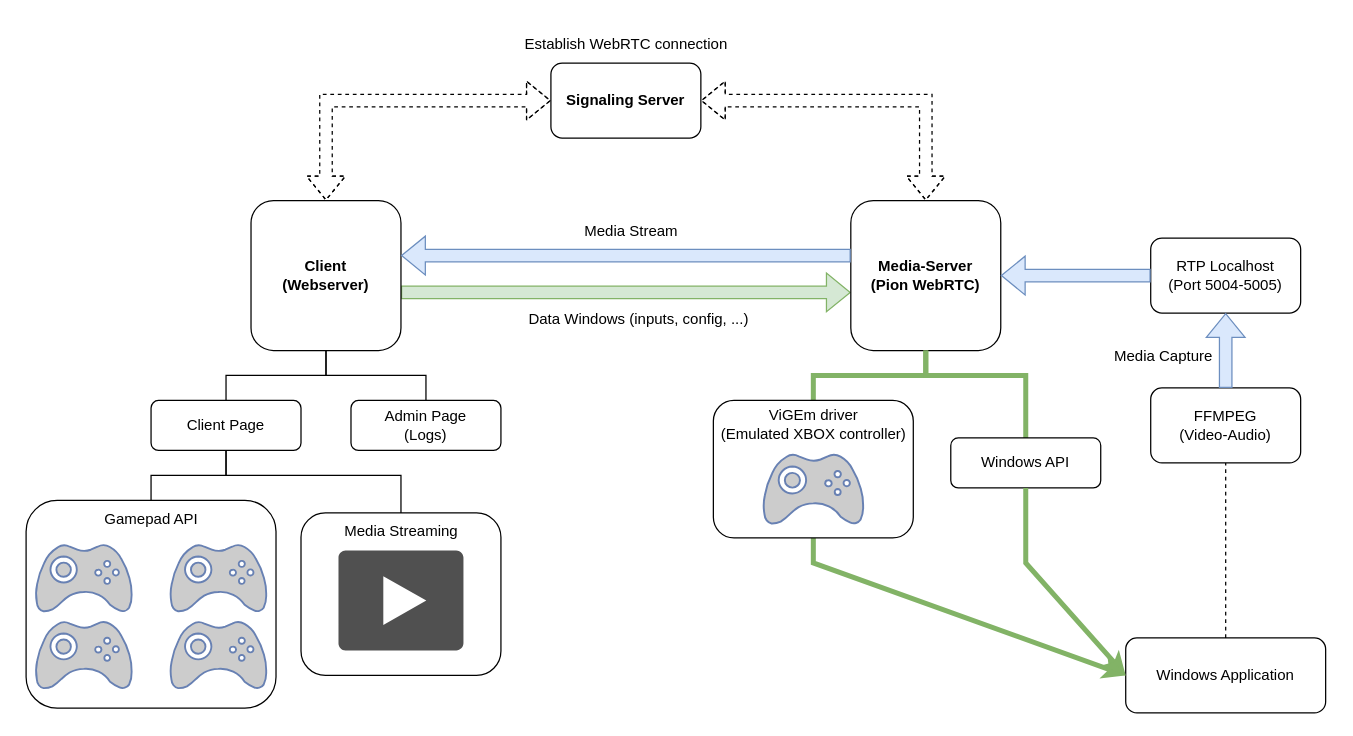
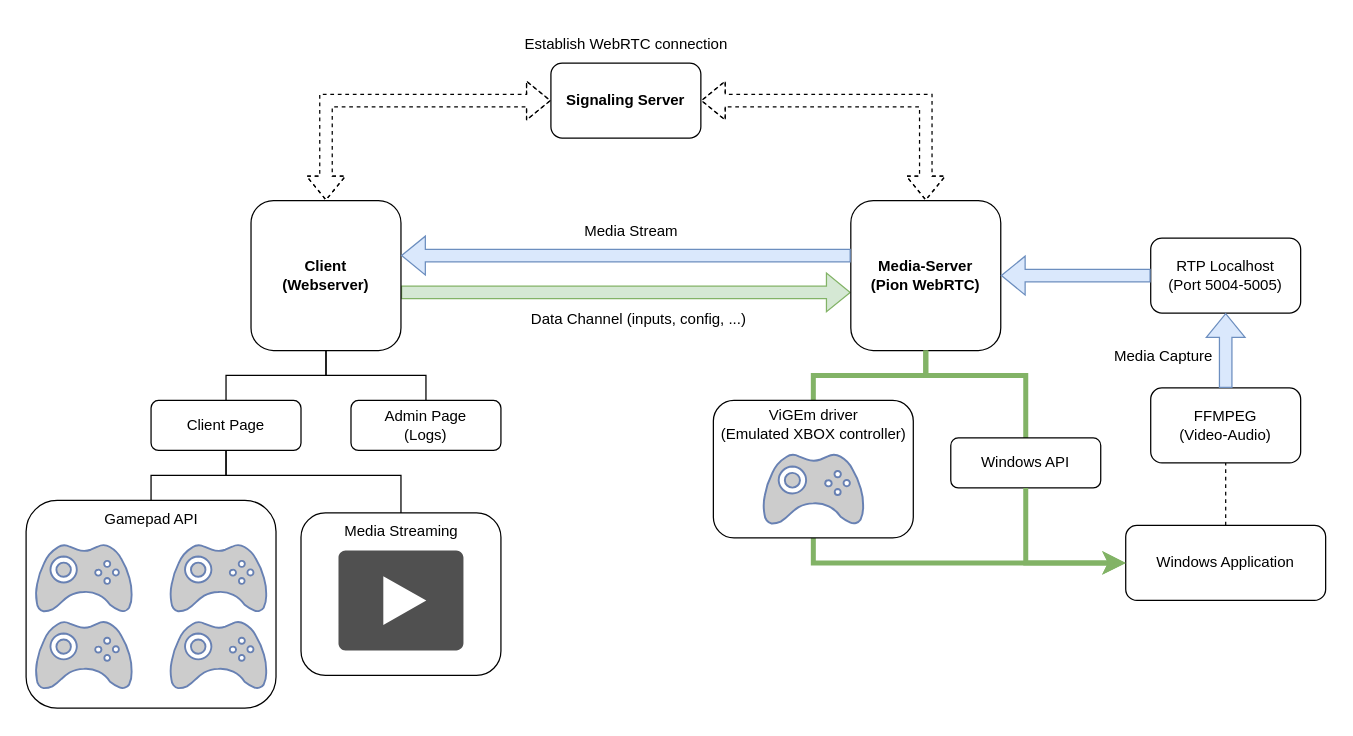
  <mxCell id="0" />
  <mxCell id="1" parent="0" />
  <mxCell id="2" value="" style="shape=flexArrow;endArrow=classic;startArrow=none;html=1;rounded=0;entryX=0;entryY=0.5;entryDx=0;entryDy=0;exitX=1;exitY=0.5;exitDx=0;exitDy=0;startFill=0;fillColor=#d5e8d4;strokeColor=#82b366;" parent="1" edge="1"><mxGeometry width="100" height="100" relative="1" as="geometry"><mxPoint x="320" y="233.5" as="sourcePoint" /><mxPoint x="680" y="233.5" as="targetPoint" /></mxGeometry></mxCell>
  <mxCell id="3" style="edgeStyle=orthogonalEdgeStyle;rounded=0;orthogonalLoop=1;jettySize=auto;html=1;exitX=0.5;exitY=1;exitDx=0;exitDy=0;entryX=0.5;entryY=0;entryDx=0;entryDy=0;endArrow=none;endFill=0;" parent="1" source="5" target="24" edge="1"><mxGeometry relative="1" as="geometry" /></mxCell>
  <mxCell id="4" style="edgeStyle=orthogonalEdgeStyle;rounded=0;orthogonalLoop=1;jettySize=auto;html=1;exitX=0.5;exitY=1;exitDx=0;exitDy=0;entryX=0.5;entryY=0;entryDx=0;entryDy=0;endArrow=none;endFill=0;" parent="1" source="5" target="25" edge="1"><mxGeometry relative="1" as="geometry" /></mxCell>
  <mxCell id="5" value="&lt;div&gt;Client&lt;br&gt;&lt;/div&gt;&lt;div&gt;(Webserver)&lt;br&gt;&lt;/div&gt;" style="rounded=1;whiteSpace=wrap;html=1;fontStyle=1" parent="1" vertex="1"><mxGeometry x="200" y="160" width="120" height="120" as="geometry" /></mxCell>
  <mxCell id="6" value="Signaling Server" style="rounded=1;whiteSpace=wrap;html=1;fontStyle=1" parent="1" vertex="1"><mxGeometry x="440" y="50" width="120" height="60" as="geometry" /></mxCell>
  <mxCell id="7" value="&lt;div&gt;Media-Server&lt;/div&gt;&lt;div&gt;(Pion WebRTC)&lt;br&gt;&lt;/div&gt;" style="rounded=1;whiteSpace=wrap;html=1;fontStyle=1" parent="1" vertex="1"><mxGeometry x="680" y="160" width="120" height="120" as="geometry" /></mxCell>
- <mxCell id="8" value="&lt;div&gt;Windows Application&lt;/div&gt;" style="rounded=1;whiteSpace=wrap;html=1;" parent="1" vertex="1"><mxGeometry x="900" y="510" width="160" height="60" as="geometry" /></mxCell>
+ <mxCell id="8" value="&lt;div&gt;Windows Application&lt;/div&gt;" style="rounded=1;whiteSpace=wrap;html=1;" parent="1" vertex="1"><mxGeometry x="900" y="420" width="160" height="60" as="geometry" /></mxCell>
  <mxCell id="9" value="&lt;div&gt;FFMPEG&lt;/div&gt;&lt;div&gt;(Video-Audio)&lt;br&gt;&lt;/div&gt;" style="rounded=1;whiteSpace=wrap;html=1;" parent="1" vertex="1"><mxGeometry x="920" y="310" width="120" height="60" as="geometry" /></mxCell>
  <mxCell id="10" value="&lt;div&gt;RTP Localhost&lt;/div&gt;&lt;div&gt;(Port 5004-5005)&lt;br&gt;&lt;/div&gt;" style="rounded=1;whiteSpace=wrap;html=1;" parent="1" vertex="1"><mxGeometry x="920" y="190" width="120" height="60" as="geometry" /></mxCell>
  <mxCell id="11" value="" style="shape=flexArrow;endArrow=none;startArrow=classic;html=1;rounded=0;entryX=0;entryY=0.5;entryDx=0;entryDy=0;exitX=1;exitY=0.5;exitDx=0;exitDy=0;endFill=0;fillColor=#dae8fc;strokeColor=#6c8ebf;" parent="1" edge="1"><mxGeometry width="100" height="100" relative="1" as="geometry"><mxPoint x="320" y="204" as="sourcePoint" /><mxPoint x="680" y="204" as="targetPoint" /></mxGeometry></mxCell>
  <mxCell id="12" value="" style="shape=flexArrow;endArrow=classic;startArrow=classic;html=1;rounded=0;entryX=0;entryY=0.5;entryDx=0;entryDy=0;exitX=0.5;exitY=0;exitDx=0;exitDy=0;dashed=1;" parent="1" source="5" target="6" edge="1"><mxGeometry width="100" height="100" relative="1" as="geometry"><mxPoint x="430" y="390" as="sourcePoint" /><mxPoint x="530" y="290" as="targetPoint" /><Array as="points"><mxPoint x="260" y="80" /></Array></mxGeometry></mxCell>
  <mxCell id="13" value="" style="shape=flexArrow;endArrow=classic;startArrow=classic;html=1;rounded=0;entryX=1;entryY=0.5;entryDx=0;entryDy=0;exitX=0.5;exitY=0;exitDx=0;exitDy=0;dashed=1;" parent="1" source="7" target="6" edge="1"><mxGeometry width="100" height="100" relative="1" as="geometry"><mxPoint x="400" y="390" as="sourcePoint" /><mxPoint x="500" y="290" as="targetPoint" /><Array as="points"><mxPoint x="740" y="80" /></Array></mxGeometry></mxCell>
  <mxCell id="14" value="" style="endArrow=none;html=1;rounded=0;exitX=0.5;exitY=1;exitDx=0;exitDy=0;entryX=0.5;entryY=0;entryDx=0;entryDy=0;fillColor=#d5e8d4;strokeColor=#82b366;strokeWidth=4;endFill=0;" parent="1" source="7" target="43" edge="1"><mxGeometry width="50" height="50" relative="1" as="geometry"><mxPoint x="430" y="360" as="sourcePoint" /><mxPoint x="610" y="400" as="targetPoint" /><Array as="points"><mxPoint x="740" y="300" /><mxPoint x="650" y="300" /></Array></mxGeometry></mxCell>
  <mxCell id="15" value="" style="shape=flexArrow;endArrow=classic;html=1;rounded=0;entryX=0.5;entryY=1;entryDx=0;entryDy=0;exitX=0.5;exitY=0;exitDx=0;exitDy=0;fillColor=#dae8fc;strokeColor=#6c8ebf;" parent="1" source="9" target="10" edge="1"><mxGeometry width="50" height="50" relative="1" as="geometry"><mxPoint x="370" y="360" as="sourcePoint" /><mxPoint x="420" y="310" as="targetPoint" /></mxGeometry></mxCell>
  <mxCell id="16" value="" style="shape=flexArrow;endArrow=block;html=1;rounded=0;entryX=1;entryY=0.5;entryDx=0;entryDy=0;exitX=0;exitY=0.5;exitDx=0;exitDy=0;startArrow=none;endFill=0;startFill=0;fillColor=#dae8fc;strokeColor=#6c8ebf;" parent="1" source="10" target="7" edge="1"><mxGeometry width="50" height="50" relative="1" as="geometry"><mxPoint x="430" y="360" as="sourcePoint" /><mxPoint x="480" y="310" as="targetPoint" /></mxGeometry></mxCell>
  <mxCell id="17" value="" style="endArrow=classic;html=1;rounded=0;entryX=0;entryY=0.5;entryDx=0;entryDy=0;exitX=0.5;exitY=1;exitDx=0;exitDy=0;fillColor=#d5e8d4;strokeColor=#82b366;strokeWidth=4;" parent="1" source="43" target="8" edge="1"><mxGeometry width="50" height="50" relative="1" as="geometry"><mxPoint x="660" y="360" as="sourcePoint" /><mxPoint x="480" y="310" as="targetPoint" /><Array as="points"><mxPoint x="650" y="450" /></Array></mxGeometry></mxCell>
  <mxCell id="18" value="" style="endArrow=none;html=1;rounded=0;entryX=0.5;entryY=1;entryDx=0;entryDy=0;exitX=0.5;exitY=0;exitDx=0;exitDy=0;endFill=0;dashed=1;" parent="1" source="8" target="9" edge="1"><mxGeometry width="50" height="50" relative="1" as="geometry"><mxPoint x="370" y="360" as="sourcePoint" /><mxPoint x="420" y="310" as="targetPoint" /></mxGeometry></mxCell>
  <mxCell id="19" value="" style="endArrow=none;html=1;rounded=0;exitX=0.5;exitY=1;exitDx=0;exitDy=0;fillColor=#d5e8d4;strokeColor=#82b366;strokeWidth=4;endFill=0;" parent="1" source="7" target="20" edge="1"><mxGeometry width="50" height="50" relative="1" as="geometry"><mxPoint x="430" y="360" as="sourcePoint" /><mxPoint x="530" y="390" as="targetPoint" /><Array as="points"><mxPoint x="740" y="300" /><mxPoint x="820" y="300" /></Array></mxGeometry></mxCell>
  <mxCell id="20" value="Windows API" style="rounded=1;whiteSpace=wrap;html=1;" parent="1" vertex="1"><mxGeometry x="760" y="350" width="120" height="40" as="geometry" /></mxCell>
  <mxCell id="21" value="" style="endArrow=classic;html=1;rounded=0;entryX=0;entryY=0.5;entryDx=0;entryDy=0;exitX=0.5;exitY=1;exitDx=0;exitDy=0;fillColor=#d5e8d4;strokeColor=#82b366;strokeWidth=4;" parent="1" source="20" target="8" edge="1"><mxGeometry width="50" height="50" relative="1" as="geometry"><mxPoint x="430" y="360" as="sourcePoint" /><mxPoint x="480" y="310" as="targetPoint" /><Array as="points"><mxPoint x="820" y="450" /></Array></mxGeometry></mxCell>
  <mxCell id="22" style="edgeStyle=orthogonalEdgeStyle;rounded=0;orthogonalLoop=1;jettySize=auto;html=1;exitX=0.5;exitY=1;exitDx=0;exitDy=0;entryX=0.5;entryY=0;entryDx=0;entryDy=0;endArrow=none;endFill=0;" parent="1" source="24" target="31" edge="1"><mxGeometry relative="1" as="geometry" /></mxCell>
  <mxCell id="23" style="edgeStyle=orthogonalEdgeStyle;rounded=0;orthogonalLoop=1;jettySize=auto;html=1;exitX=0.5;exitY=1;exitDx=0;exitDy=0;entryX=0.5;entryY=0;entryDx=0;entryDy=0;endArrow=none;endFill=0;" parent="1" source="24" target="38" edge="1"><mxGeometry relative="1" as="geometry"><mxPoint x="370" y="400" as="targetPoint" /><Array as="points"><mxPoint x="180" y="380" /><mxPoint x="320" y="380" /></Array></mxGeometry></mxCell>
  <mxCell id="24" value="Client Page" style="rounded=1;whiteSpace=wrap;html=1;" parent="1" vertex="1"><mxGeometry x="120" y="320" width="120" height="40" as="geometry" /></mxCell>
  <mxCell id="25" value="&lt;div&gt;Admin Page&lt;/div&gt;&lt;div&gt;(Logs)&lt;br&gt;&lt;/div&gt;" style="rounded=1;whiteSpace=wrap;html=1;" parent="1" vertex="1"><mxGeometry x="280" y="320" width="120" height="40" as="geometry" /></mxCell>
- <mxCell id="26" value="Data Windows (inputs, config, ...)" style="text;html=1;align=center;verticalAlign=middle;resizable=0;points=[];autosize=1;strokeColor=none;fillColor=none;" parent="1" vertex="1"><mxGeometry x="415" y="240" width="190" height="30" as="geometry" /></mxCell>
+ <mxCell id="26" value="Data Channel (inputs, config, ...)" style="text;html=1;align=center;verticalAlign=middle;resizable=0;points=[];autosize=1;strokeColor=none;fillColor=none;" parent="1" vertex="1"><mxGeometry x="415" y="240" width="190" height="30" as="geometry" /></mxCell>
  <mxCell id="27" value="Media Stream" style="text;html=1;align=center;verticalAlign=middle;resizable=0;points=[];autosize=1;strokeColor=none;fillColor=none;" parent="1" vertex="1"><mxGeometry x="454" y="170" width="100" height="30" as="geometry" /></mxCell>
  <mxCell id="28" value="Media Capture" style="text;html=1;align=center;verticalAlign=middle;resizable=0;points=[];autosize=1;strokeColor=none;fillColor=none;" parent="1" vertex="1"><mxGeometry x="880" y="270" width="100" height="30" as="geometry" /></mxCell>
  <mxCell id="29" value="Establish WebRTC connection" style="text;html=1;align=center;verticalAlign=middle;resizable=0;points=[];autosize=1;strokeColor=none;fillColor=none;" parent="1" vertex="1"><mxGeometry x="410" y="20" width="180" height="30" as="geometry" /></mxCell>
  <mxCell id="30" value="" style="group" parent="1" vertex="1" connectable="0"><mxGeometry x="20" y="400" width="200" height="166.16" as="geometry" /></mxCell>
  <mxCell id="31" value="" style="rounded=1;whiteSpace=wrap;html=1;" parent="30" vertex="1"><mxGeometry width="200" height="166.16" as="geometry" /></mxCell>
  <mxCell id="32" value="Gamepad API" style="text;html=1;align=center;verticalAlign=middle;resizable=0;points=[];autosize=1;strokeColor=none;fillColor=none;" parent="30" vertex="1"><mxGeometry x="50" width="100" height="30" as="geometry" /></mxCell>
  <mxCell id="33" value="" style="fontColor=#0066CC;verticalAlign=top;verticalLabelPosition=bottom;labelPosition=center;align=center;html=1;outlineConnect=0;fillColor=#CCCCCC;strokeColor=#6881B3;gradientColor=none;gradientDirection=north;strokeWidth=2;shape=mxgraph.networks.gamepad;" parent="30" vertex="1"><mxGeometry x="7.692" y="35.385" width="76.923" height="53.848" as="geometry" /></mxCell>
  <mxCell id="34" value="" style="fontColor=#0066CC;verticalAlign=top;verticalLabelPosition=bottom;labelPosition=center;align=center;html=1;outlineConnect=0;fillColor=#CCCCCC;strokeColor=#6881B3;gradientColor=none;gradientDirection=north;strokeWidth=2;shape=mxgraph.networks.gamepad;" parent="30" vertex="1"><mxGeometry x="115.385" y="35.385" width="76.923" height="53.848" as="geometry" /></mxCell>
  <mxCell id="35" value="" style="fontColor=#0066CC;verticalAlign=top;verticalLabelPosition=bottom;labelPosition=center;align=center;html=1;outlineConnect=0;fillColor=#CCCCCC;strokeColor=#6881B3;gradientColor=none;gradientDirection=north;strokeWidth=2;shape=mxgraph.networks.gamepad;" parent="30" vertex="1"><mxGeometry x="7.692" y="96.926" width="76.923" height="53.848" as="geometry" /></mxCell>
  <mxCell id="36" value="" style="fontColor=#0066CC;verticalAlign=top;verticalLabelPosition=bottom;labelPosition=center;align=center;html=1;outlineConnect=0;fillColor=#CCCCCC;strokeColor=#6881B3;gradientColor=none;gradientDirection=north;strokeWidth=2;shape=mxgraph.networks.gamepad;" parent="30" vertex="1"><mxGeometry x="115.385" y="96.926" width="76.923" height="53.848" as="geometry" /></mxCell>
  <mxCell id="37" value="" style="group" parent="1" vertex="1" connectable="0"><mxGeometry x="240" y="410" width="160" height="130" as="geometry" /></mxCell>
  <mxCell id="38" value="" style="rounded=1;whiteSpace=wrap;html=1;" parent="37" vertex="1"><mxGeometry width="160" height="130" as="geometry" /></mxCell>
  <mxCell id="39" value="Media Streaming" style="text;html=1;align=center;verticalAlign=middle;resizable=0;points=[];autosize=1;strokeColor=none;fillColor=none;" parent="37" vertex="1"><mxGeometry x="25" width="110" height="30" as="geometry" /></mxCell>
  <mxCell id="40" value="" style="sketch=0;pointerEvents=1;shadow=0;dashed=0;html=1;strokeColor=none;fillColor=#505050;labelPosition=center;verticalLabelPosition=bottom;verticalAlign=top;outlineConnect=0;align=center;shape=mxgraph.office.concepts.video_play;aspect=fixed;" parent="37" vertex="1"><mxGeometry x="30" y="30" width="100" height="80" as="geometry" /></mxCell>
  <mxCell id="41" value="" style="group" parent="1" vertex="1" connectable="0"><mxGeometry x="570" y="320" width="160" height="130" as="geometry" /></mxCell>
  <mxCell id="42" value="" style="group" parent="41" vertex="1" connectable="0"><mxGeometry width="160" height="110" as="geometry" /></mxCell>
  <mxCell id="43" value="" style="rounded=1;whiteSpace=wrap;html=1;" parent="42" vertex="1"><mxGeometry width="160" height="110" as="geometry" /></mxCell>
  <mxCell id="44" value="&lt;div&gt;ViGEm driver&lt;/div&gt;&lt;div&gt;(Emulated XBOX controller)&lt;br&gt;&lt;/div&gt;" style="text;html=1;align=center;verticalAlign=middle;resizable=0;points=[];autosize=1;strokeColor=none;fillColor=none;" parent="42" vertex="1"><mxGeometry y="-0.652" width="160" height="40" as="geometry" /></mxCell>
  <mxCell id="45" value="" style="fontColor=#0066CC;verticalAlign=top;verticalLabelPosition=bottom;labelPosition=center;align=center;html=1;outlineConnect=0;fillColor=#CCCCCC;strokeColor=#6881B3;gradientColor=none;gradientDirection=north;strokeWidth=2;shape=mxgraph.networks.gamepad;aspect=fixed;" parent="42" vertex="1"><mxGeometry x="40" y="43" width="80" height="56" as="geometry" /></mxCell>
